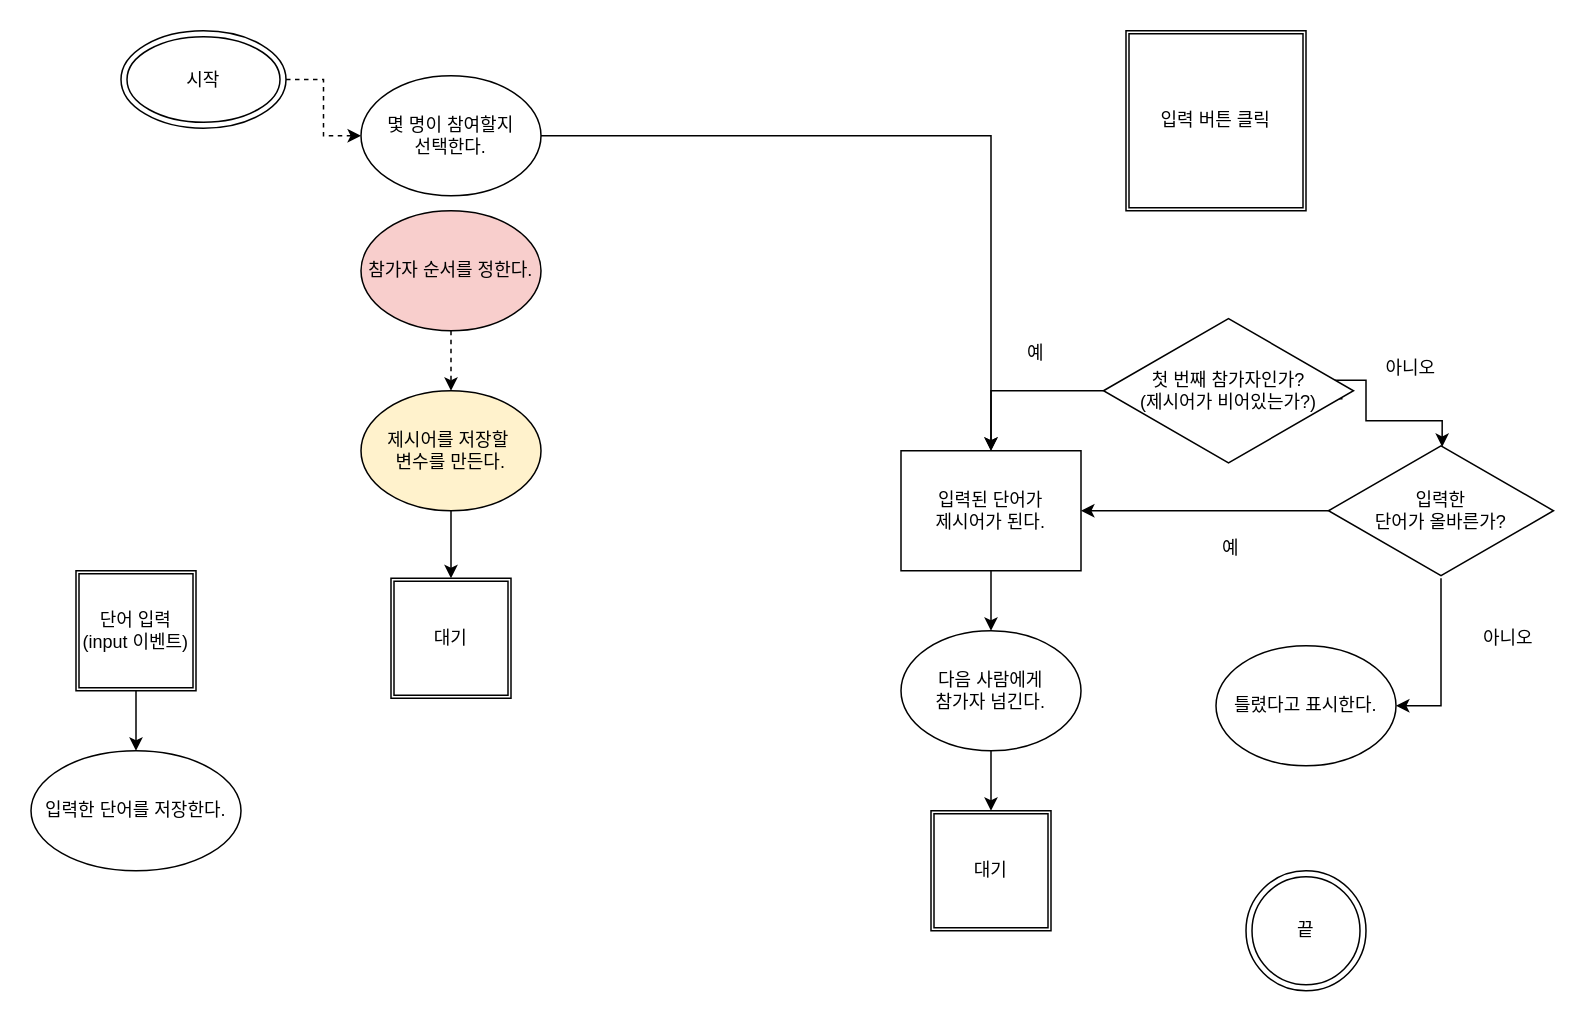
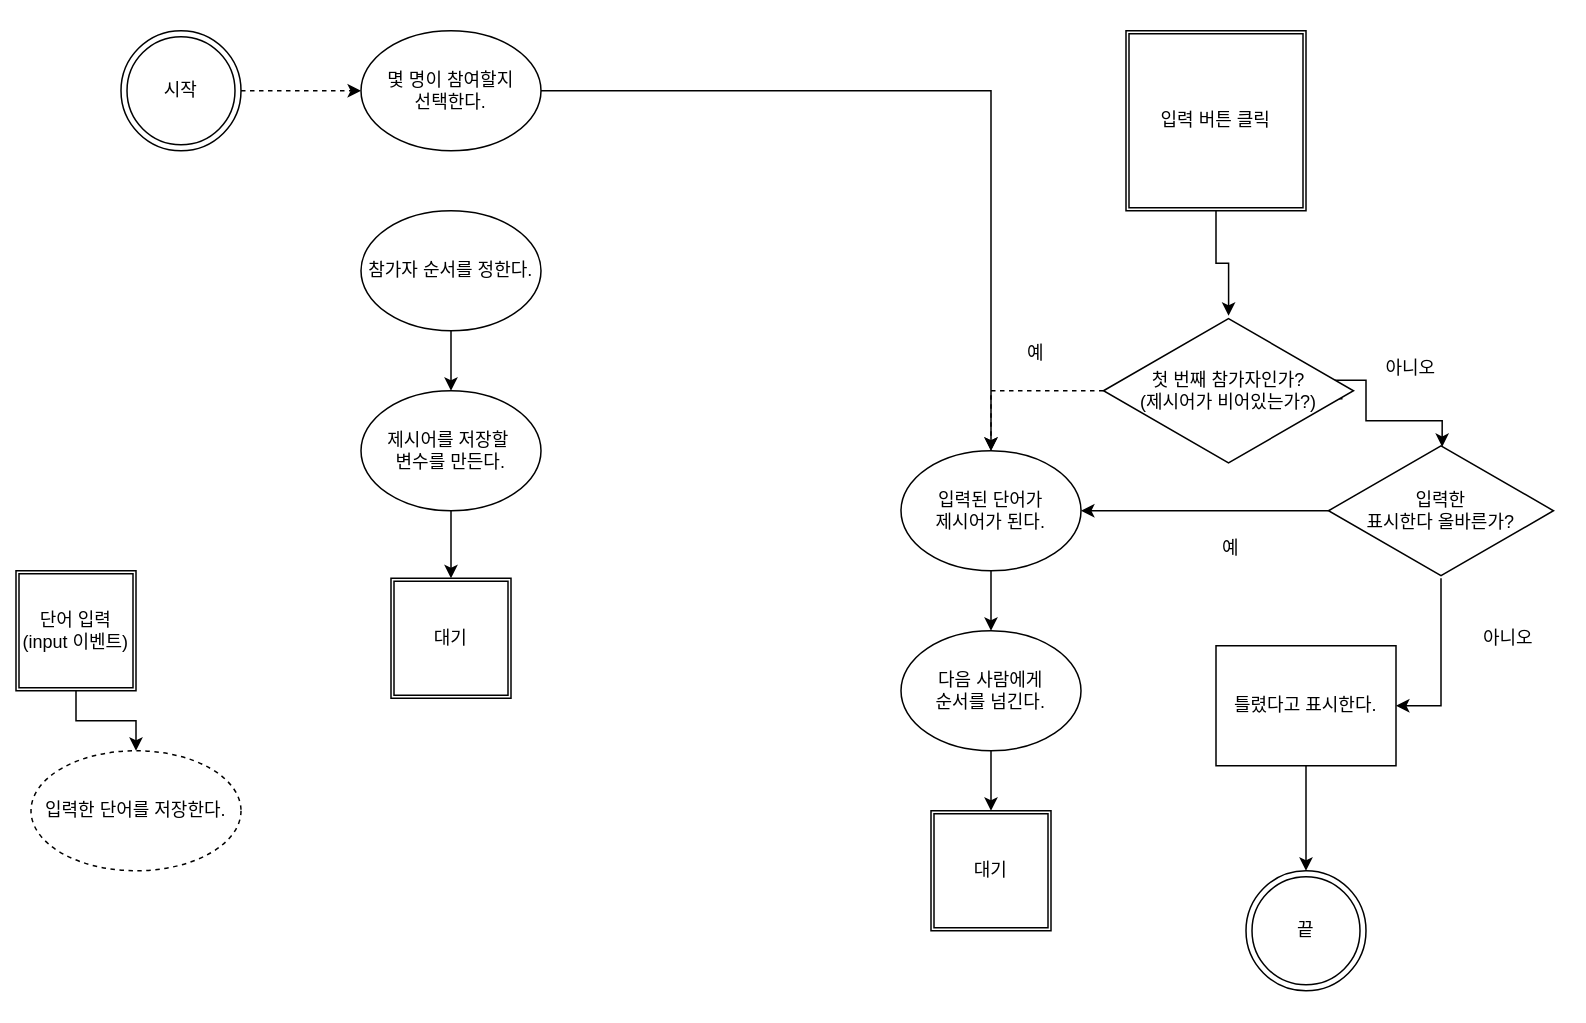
  <mxCell id="0" />
  <mxCell id="1" parent="0" />
  <mxCell id="2" value="" style="edgeStyle=orthogonalEdgeStyle;rounded=0;orthogonalLoop=1;jettySize=auto;html=1;dashed=1;" parent="1" source="3" target="7" edge="1"><mxGeometry relative="1" as="geometry" /></mxCell>
- <mxCell id="3" value="시작" style="ellipse;shape=doubleEllipse;whiteSpace=wrap;html=1;aspect=fixed;" parent="1" vertex="1"><mxGeometry x="80" y="20" width="110" height="65" as="geometry" /></mxCell>
- <mxCell id="4" value="" style="edgeStyle=orthogonalEdgeStyle;rounded=0;orthogonalLoop=1;jettySize=auto;html=1;dashed=1;" parent="1" source="5" target="30" edge="1"><mxGeometry relative="1" as="geometry" /></mxCell>
- <mxCell id="5" value="참가자 순서를 정한다." style="ellipse;whiteSpace=wrap;html=1;fillColor=#f8cecc;" parent="1" vertex="1"><mxGeometry x="240" y="140" width="120" height="80" as="geometry" /></mxCell>
+ <mxCell id="3" value="시작" style="ellipse;shape=doubleEllipse;whiteSpace=wrap;html=1;aspect=fixed;" parent="1" vertex="1"><mxGeometry x="80" y="20" width="80" height="80" as="geometry" /></mxCell>
+ <mxCell id="4" value="" style="edgeStyle=orthogonalEdgeStyle;rounded=0;orthogonalLoop=1;jettySize=auto;html=1;" parent="1" source="5" target="30" edge="1"><mxGeometry relative="1" as="geometry" /></mxCell>
+ <mxCell id="5" value="참가자 순서를 정한다." style="ellipse;whiteSpace=wrap;html=1;" parent="1" vertex="1"><mxGeometry x="240" y="140" width="120" height="80" as="geometry" /></mxCell>
  <mxCell id="6" value="" style="edgeStyle=orthogonalEdgeStyle;rounded=0;orthogonalLoop=1;jettySize=auto;html=1;" parent="1" source="7" target="12" edge="1"><mxGeometry relative="1" as="geometry" /></mxCell>
- <mxCell id="7" value="몇 명이 참여할지&lt;br&gt;선택한다." style="ellipse;whiteSpace=wrap;html=1;" parent="1" vertex="1"><mxGeometry x="240" y="50" width="120" height="80" as="geometry" /></mxCell>
+ <mxCell id="7" value="몇 명이 참여할지&lt;br&gt;선택한다." style="ellipse;whiteSpace=wrap;html=1;" parent="1" vertex="1"><mxGeometry x="240" y="20" width="120" height="80" as="geometry" /></mxCell>
  <mxCell id="8" value="대기" style="shape=ext;double=1;whiteSpace=wrap;html=1;aspect=fixed;" parent="1" vertex="1"><mxGeometry x="260" y="385" width="80" height="80" as="geometry" /></mxCell>
+ <mxCell id="9" style="edgeStyle=orthogonalEdgeStyle;rounded=0;orthogonalLoop=1;jettySize=auto;html=1;" parent="1" source="10" target="18" edge="1"><mxGeometry relative="1" as="geometry" /></mxCell>
  <mxCell id="10" value="입력 버튼 클릭" style="shape=ext;double=1;whiteSpace=wrap;html=1;aspect=fixed;" parent="1" vertex="1"><mxGeometry x="750" y="20" width="120" height="120" as="geometry" /></mxCell>
  <mxCell id="11" value="" style="edgeStyle=orthogonalEdgeStyle;rounded=0;orthogonalLoop=1;jettySize=auto;html=1;" parent="1" source="12" edge="1"><mxGeometry relative="1" as="geometry"><mxPoint x="660" y="420" as="targetPoint" /></mxGeometry></mxCell>
- <mxCell id="12" value="입력된 단어가&lt;br&gt;제시어가 된다." style="whiteSpace=wrap;html=1;rounded=0;" parent="1" vertex="1"><mxGeometry x="600" y="300" width="120" height="80" as="geometry" /></mxCell>
+ <mxCell id="12" value="입력된 단어가&lt;br&gt;제시어가 된다." style="ellipse;whiteSpace=wrap;html=1;" parent="1" vertex="1"><mxGeometry x="600" y="300" width="120" height="80" as="geometry" /></mxCell>
  <mxCell id="13" value="예" style="text;html=1;strokeColor=none;fillColor=none;align=center;verticalAlign=middle;whiteSpace=wrap;rounded=0;" parent="1" vertex="1"><mxGeometry x="660" y="220" width="60" height="30" as="geometry" /></mxCell>
  <mxCell id="14" value="아니오" style="text;html=1;strokeColor=none;fillColor=none;align=center;verticalAlign=middle;whiteSpace=wrap;rounded=0;" parent="1" vertex="1"><mxGeometry x="910" y="230" width="60" height="30" as="geometry" /></mxCell>
  <mxCell id="15" value="끝" style="ellipse;shape=doubleEllipse;whiteSpace=wrap;html=1;aspect=fixed;" parent="1" vertex="1"><mxGeometry x="830" y="580" width="80" height="80" as="geometry" /></mxCell>
- <mxCell id="16" style="edgeStyle=orthogonalEdgeStyle;rounded=0;orthogonalLoop=1;jettySize=auto;html=1;entryX=0.5;entryY=0;entryDx=0;entryDy=0;" parent="1" source="18" target="12" edge="1"><mxGeometry relative="1" as="geometry" /></mxCell>
+ <mxCell id="16" style="edgeStyle=orthogonalEdgeStyle;rounded=0;orthogonalLoop=1;jettySize=auto;html=1;entryX=0.5;entryY=0;entryDx=0;entryDy=0;dashed=1;" parent="1" source="18" target="12" edge="1"><mxGeometry relative="1" as="geometry" /></mxCell>
  <mxCell id="17" style="edgeStyle=orthogonalEdgeStyle;rounded=0;orthogonalLoop=1;jettySize=auto;html=1;entryX=0.505;entryY=0.027;entryDx=0;entryDy=0;entryPerimeter=0;exitX=0.956;exitY=0.553;exitDx=0;exitDy=0;exitPerimeter=0;" parent="1" source="18" target="21" edge="1"><mxGeometry relative="1" as="geometry"><mxPoint x="960" y="255" as="targetPoint" /><Array as="points"><mxPoint x="878" y="253" /><mxPoint x="910" y="253" /><mxPoint x="910" y="280" /><mxPoint x="961" y="280" /></Array></mxGeometry></mxCell>
  <mxCell id="18" value="첫 번째 참가자인가?&lt;br&gt;(제시어가 비어있는가?)" style="html=1;whiteSpace=wrap;aspect=fixed;shape=isoRectangle;" parent="1" vertex="1"><mxGeometry x="735" y="210" width="166.67" height="100" as="geometry" /></mxCell>
  <mxCell id="19" style="edgeStyle=orthogonalEdgeStyle;rounded=0;orthogonalLoop=1;jettySize=auto;html=1;entryX=1;entryY=0.5;entryDx=0;entryDy=0;" parent="1" source="21" target="12" edge="1"><mxGeometry relative="1" as="geometry" /></mxCell>
  <mxCell id="20" style="edgeStyle=orthogonalEdgeStyle;rounded=0;orthogonalLoop=1;jettySize=auto;html=1;entryX=1;entryY=0.5;entryDx=0;entryDy=0;" parent="1" source="21" target="27" edge="1"><mxGeometry relative="1" as="geometry" /></mxCell>
- <mxCell id="21" value="입력한 &lt;br&gt;단어가 올바른가?" style="html=1;whiteSpace=wrap;aspect=fixed;shape=isoRectangle;" parent="1" vertex="1"><mxGeometry x="885" y="295" width="150" height="90" as="geometry" /></mxCell>
+ <mxCell id="21" value="입력한 &lt;br&gt;표시한다 올바른가?" style="html=1;whiteSpace=wrap;aspect=fixed;shape=isoRectangle;" parent="1" vertex="1"><mxGeometry x="885" y="295" width="150" height="90" as="geometry" /></mxCell>
  <mxCell id="22" value="" style="edgeStyle=orthogonalEdgeStyle;rounded=0;orthogonalLoop=1;jettySize=auto;html=1;" parent="1" source="23" edge="1"><mxGeometry relative="1" as="geometry"><mxPoint x="660" y="540" as="targetPoint" /></mxGeometry></mxCell>
- <mxCell id="23" value="다음 사람에게&lt;br&gt;참가자 넘긴다." style="ellipse;whiteSpace=wrap;html=1;" parent="1" vertex="1"><mxGeometry x="600" y="420" width="120" height="80" as="geometry" /></mxCell>
+ <mxCell id="23" value="다음 사람에게&lt;br&gt;순서를 넘긴다." style="ellipse;whiteSpace=wrap;html=1;" parent="1" vertex="1"><mxGeometry x="600" y="420" width="120" height="80" as="geometry" /></mxCell>
  <mxCell id="24" value="예" style="text;html=1;strokeColor=none;fillColor=none;align=center;verticalAlign=middle;whiteSpace=wrap;rounded=0;" parent="1" vertex="1"><mxGeometry x="790" y="350" width="60" height="30" as="geometry" /></mxCell>
  <mxCell id="25" value="대기" style="shape=ext;double=1;whiteSpace=wrap;html=1;aspect=fixed;" parent="1" vertex="1"><mxGeometry x="620" y="540" width="80" height="80" as="geometry" /></mxCell>
- <mxCell id="27" value="틀렸다고 표시한다." style="ellipse;whiteSpace=wrap;html=1;" parent="1" vertex="1"><mxGeometry x="810" y="430" width="120" height="80" as="geometry" /></mxCell>
+ <mxCell id="26" style="edgeStyle=orthogonalEdgeStyle;rounded=0;orthogonalLoop=1;jettySize=auto;html=1;entryX=0.5;entryY=0;entryDx=0;entryDy=0;" parent="1" source="27" target="15" edge="1"><mxGeometry relative="1" as="geometry" /></mxCell>
+ <mxCell id="27" value="틀렸다고 표시한다." style="whiteSpace=wrap;html=1;rounded=0;" parent="1" vertex="1"><mxGeometry x="810" y="430" width="120" height="80" as="geometry" /></mxCell>
  <mxCell id="28" value="아니오" style="text;html=1;strokeColor=none;fillColor=none;align=center;verticalAlign=middle;whiteSpace=wrap;rounded=0;" parent="1" vertex="1"><mxGeometry x="975" y="410" width="60" height="30" as="geometry" /></mxCell>
  <mxCell id="29" value="" style="edgeStyle=orthogonalEdgeStyle;rounded=0;orthogonalLoop=1;jettySize=auto;html=1;" parent="1" source="30" target="8" edge="1"><mxGeometry relative="1" as="geometry" /></mxCell>
- <mxCell id="30" value="제시어를 저장할&amp;nbsp;&lt;br&gt;변수를 만든다." style="ellipse;whiteSpace=wrap;html=1;fillColor=#fff2cc;" parent="1" vertex="1"><mxGeometry x="240" y="260" width="120" height="80" as="geometry" /></mxCell>
+ <mxCell id="30" value="제시어를 저장할&amp;nbsp;&lt;br&gt;변수를 만든다." style="ellipse;whiteSpace=wrap;html=1;" parent="1" vertex="1"><mxGeometry x="240" y="260" width="120" height="80" as="geometry" /></mxCell>
  <mxCell id="31" value="" style="edgeStyle=orthogonalEdgeStyle;rounded=0;orthogonalLoop=1;jettySize=auto;html=1;" parent="1" source="32" target="33" edge="1"><mxGeometry relative="1" as="geometry" /></mxCell>
- <mxCell id="32" value="단어 입력&lt;br&gt;(input 이벤트)" style="shape=ext;double=1;whiteSpace=wrap;html=1;aspect=fixed;" parent="1" vertex="1"><mxGeometry x="50" y="380" width="80" height="80" as="geometry" /></mxCell>
- <mxCell id="33" value="입력한 단어를 저장한다." style="ellipse;whiteSpace=wrap;html=1;" parent="1" vertex="1"><mxGeometry x="20" y="500" width="140" height="80" as="geometry" /></mxCell>
+ <mxCell id="32" value="단어 입력&lt;br&gt;(input 이벤트)" style="shape=ext;double=1;whiteSpace=wrap;html=1;aspect=fixed;" parent="1" vertex="1"><mxGeometry x="10" y="380" width="80" height="80" as="geometry" /></mxCell>
+ <mxCell id="33" value="입력한 단어를 저장한다." style="ellipse;whiteSpace=wrap;html=1;dashed=1;" parent="1" vertex="1"><mxGeometry x="20" y="500" width="140" height="80" as="geometry" /></mxCell>
